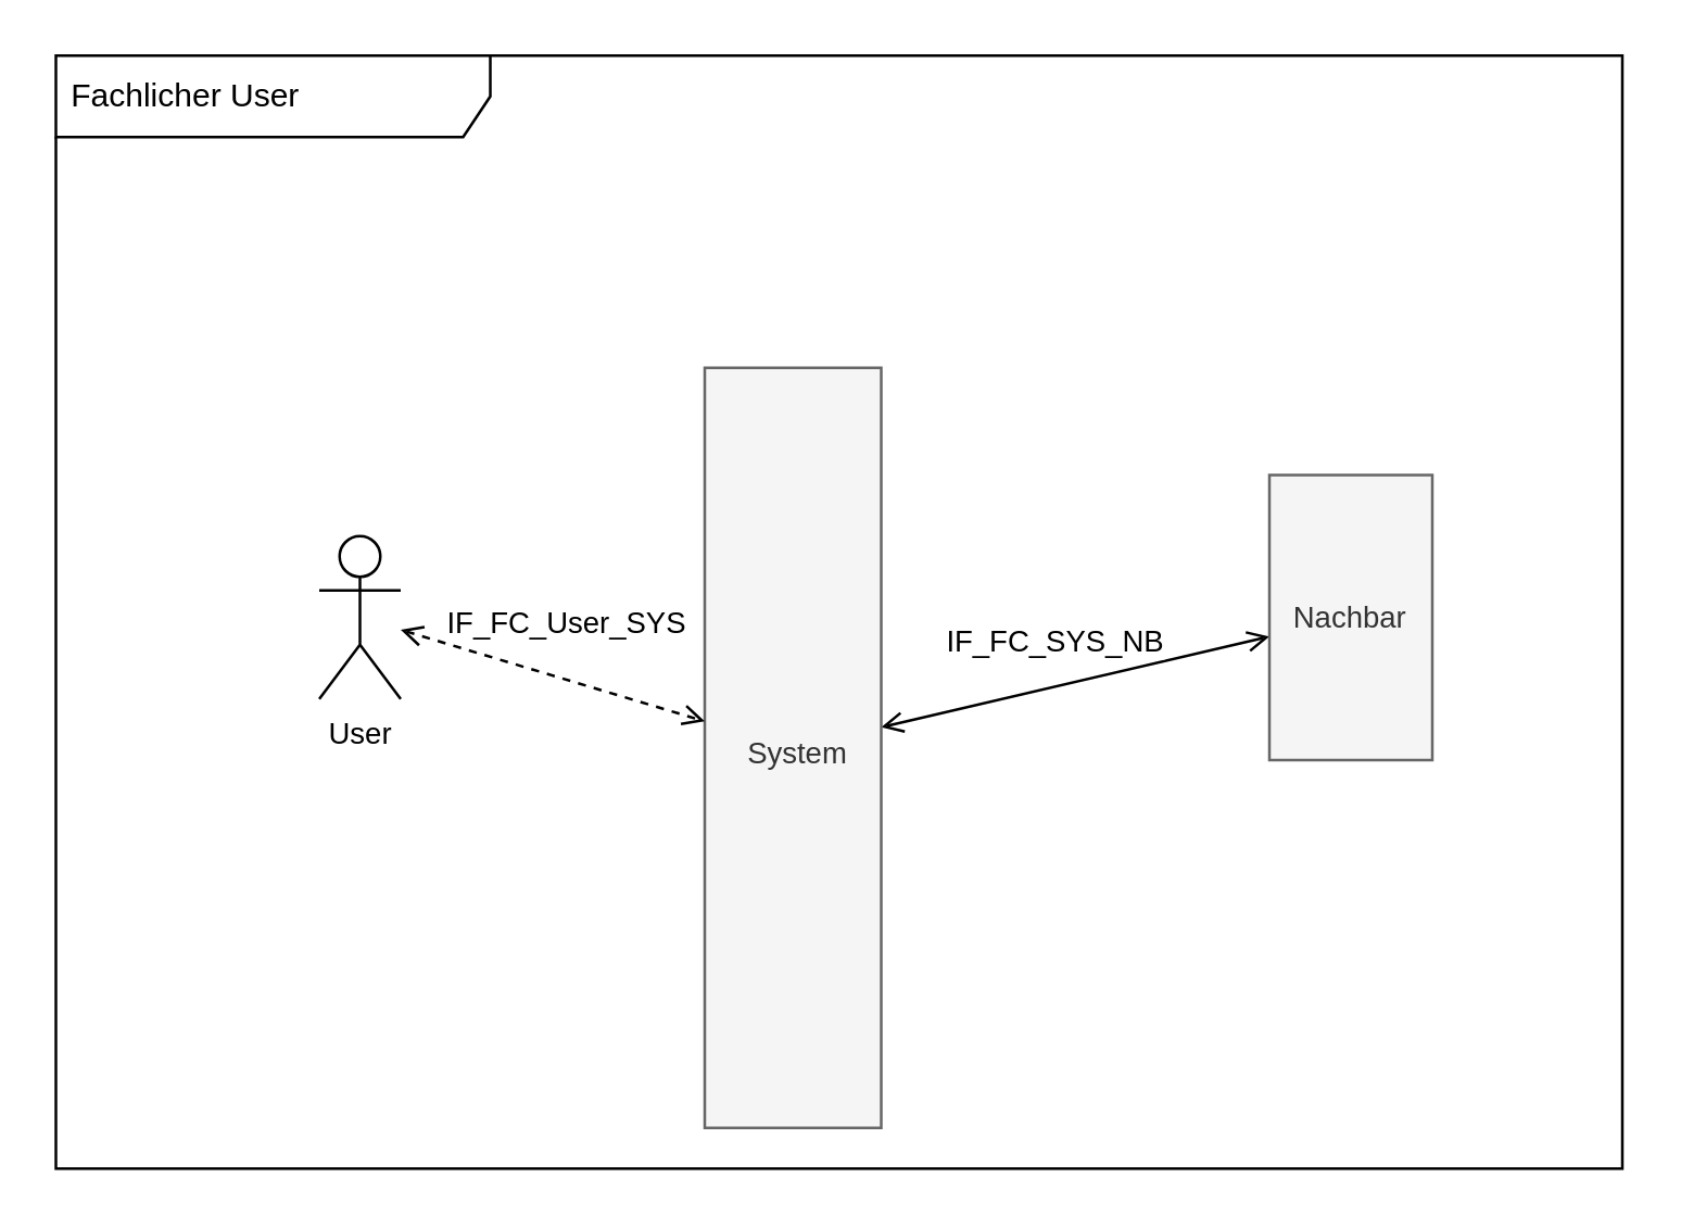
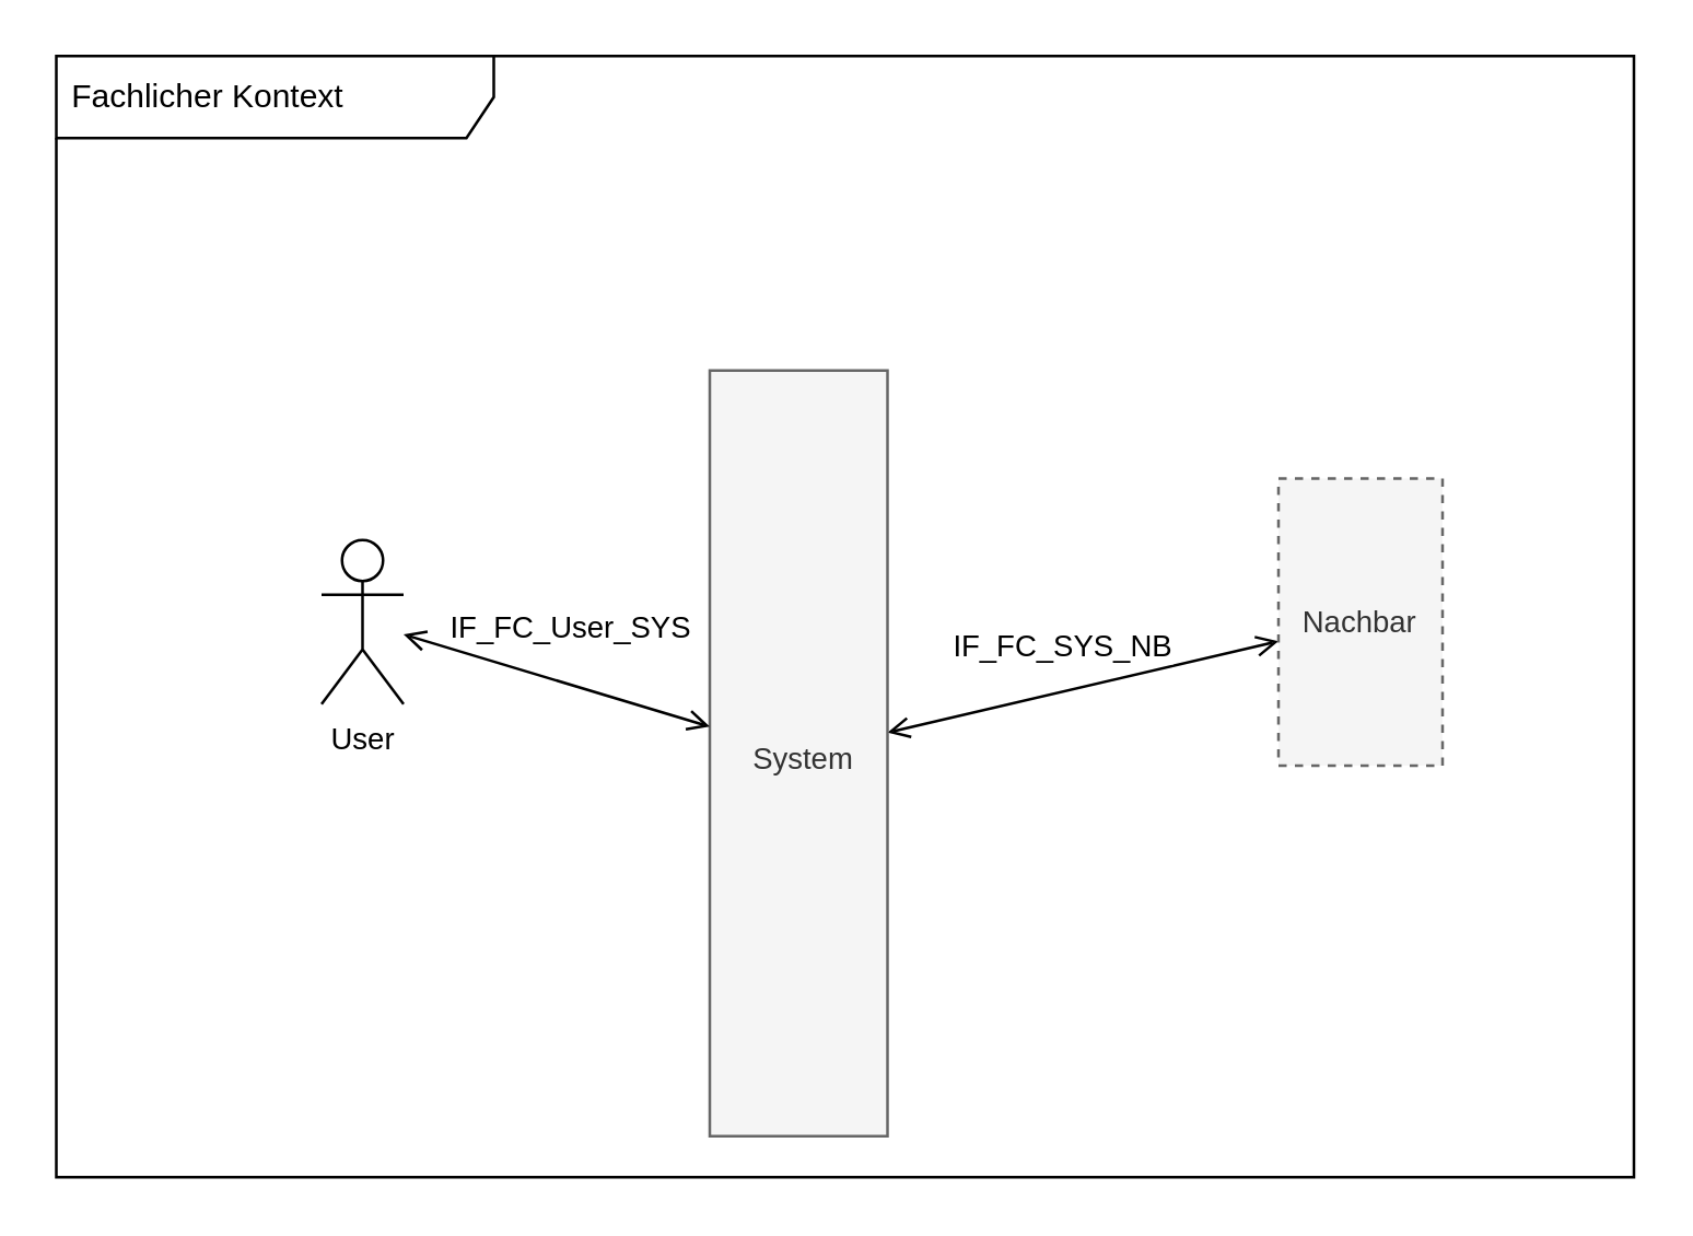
  <mxCell id="0" />
  <mxCell id="1" value="DiagramFrame" style="locked=1;" parent="0" />
- <mxCell id="2" value="Fachlicher User" style="shape=umlFrame;whiteSpace=wrap;html=1;pointerEvents=0;recursiveResize=0;container=1;collapsible=0;width=160;fillColor=none;align=left;spacingLeft=4;" parent="1" vertex="1"><mxGeometry x="20" width="577" height="410" as="geometry" y="20" /></mxCell>
+ <mxCell id="2" value="Fachlicher Kontext" style="shape=umlFrame;whiteSpace=wrap;html=1;pointerEvents=0;recursiveResize=0;container=1;collapsible=0;width=160;fillColor=none;align=left;spacingLeft=4;" parent="1" vertex="1"><mxGeometry x="20" width="577" height="410" as="geometry" y="20" /></mxCell>
  <mxCell id="3" value="Content" style="" parent="0" />
  <mxCell id="4" style="edgeStyle=none;shape=connector;rounded=1;html=1;strokeColor=default;align=center;verticalAlign=middle;fontFamily=Helvetica;fontSize=11;fontColor=default;labelBackgroundColor=default;startArrow=open;startFill=0;endArrow=open;endFill=0;" edge="1" parent="3" source="6" target="10"><mxGeometry relative="1" as="geometry" /></mxCell>
  <mxCell id="5" value="IF_FC_SYS_NB" style="edgeLabel;html=1;align=center;verticalAlign=middle;resizable=0;points=[];fontFamily=Helvetica;fontSize=11;fontColor=default;labelBackgroundColor=default;" vertex="1" connectable="0" parent="4"><mxGeometry x="-0.118" relative="1" as="geometry"><mxPoint y="-17" as="offset" /></mxGeometry></mxCell>
  <mxCell id="6" value="System" style="rounded=0;whiteSpace=wrap;html=1;fillColor=#f5f5f5;container=1;collapsible=0;recursiveResize=0;align=center;verticalAlign=middle;spacingLeft=4;spacingTop=4;strokeColor=#666666;fontFamily=Helvetica;fontSize=11;fontColor=#333333;labelBackgroundColor=none;" vertex="1" parent="3"><mxGeometry x="259" y="135" width="65" height="280" as="geometry" /></mxCell>
- <mxCell id="7" style="edgeStyle=none;html=1;endArrow=open;endFill=0;startArrow=open;startFill=0;dashed=1;" edge="1" parent="3" source="9" target="6"><mxGeometry relative="1" as="geometry" /></mxCell>
+ <mxCell id="7" style="edgeStyle=none;html=1;endArrow=open;endFill=0;startArrow=open;startFill=0;" edge="1" parent="3" source="9" target="6"><mxGeometry relative="1" as="geometry" /></mxCell>
  <mxCell id="8" value="IF_FC_User_SYS" style="edgeLabel;html=1;align=center;verticalAlign=middle;resizable=0;points=[];fontFamily=Helvetica;fontSize=11;fontColor=default;labelBackgroundColor=default;" vertex="1" connectable="0" parent="7"><mxGeometry x="-0.178" y="2" relative="1" as="geometry"><mxPoint x="14" y="-15" as="offset" /></mxGeometry></mxCell>
  <mxCell id="9" value="User" style="shape=umlActor;verticalLabelPosition=bottom;verticalAlign=top;html=1;outlineConnect=0;fontFamily=Helvetica;fontSize=11;fontColor=default;labelBackgroundColor=default;" vertex="1" parent="3"><mxGeometry x="117" y="197" width="30" height="60" as="geometry" /></mxCell>
- <mxCell id="10" value="Nachbar" style="rounded=0;whiteSpace=wrap;html=1;fontFamily=Helvetica;fontSize=11;fontColor=#333333;labelBackgroundColor=none;fillColor=#f5f5f5;strokeColor=#666666;" vertex="1" parent="3"><mxGeometry x="467" y="174.5" width="60" height="105" as="geometry" /></mxCell>
+ <mxCell id="10" value="Nachbar" style="rounded=0;whiteSpace=wrap;html=1;fontFamily=Helvetica;fontSize=11;fontColor=#333333;labelBackgroundColor=none;fillColor=#f5f5f5;strokeColor=#666666;dashed=1;" vertex="1" parent="3"><mxGeometry x="467" y="174.5" width="60" height="105" as="geometry" /></mxCell>
